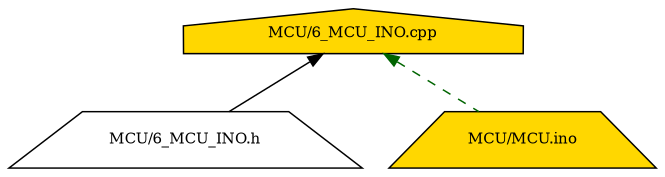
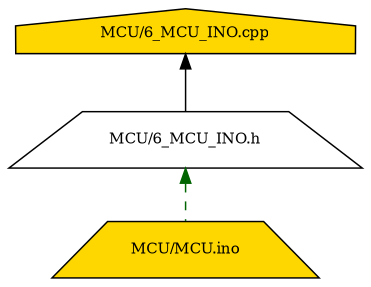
  digraph {
    fontname="DejaVu Serif"
    node [color=black fillcolor=gold fontname="DejaVu Serif" fontsize=10 shape=trapezium style=filled]
    edge [dir=back fontname="DejaVu Serif" fontsize=10 labelfontname=Helvetica labelfontsize=10]
    n1 [fillcolor=white fontcolor=black height=0.2 label="MCU/6_MCU_INO.h" width=0.4]
    n2 [height=0.2 label="MCU/MCU.ino" width=0.4]
    n3 [height=0.2 label="MCU/6_MCU_INO.cpp" shape=house width=0.4]
-   n3 -> n2 [color=darkgreen style=dashed]
+   n1 -> n2 [color=darkgreen style=dashed]
    n3 -> n1 [color=black style=solid]
  }
